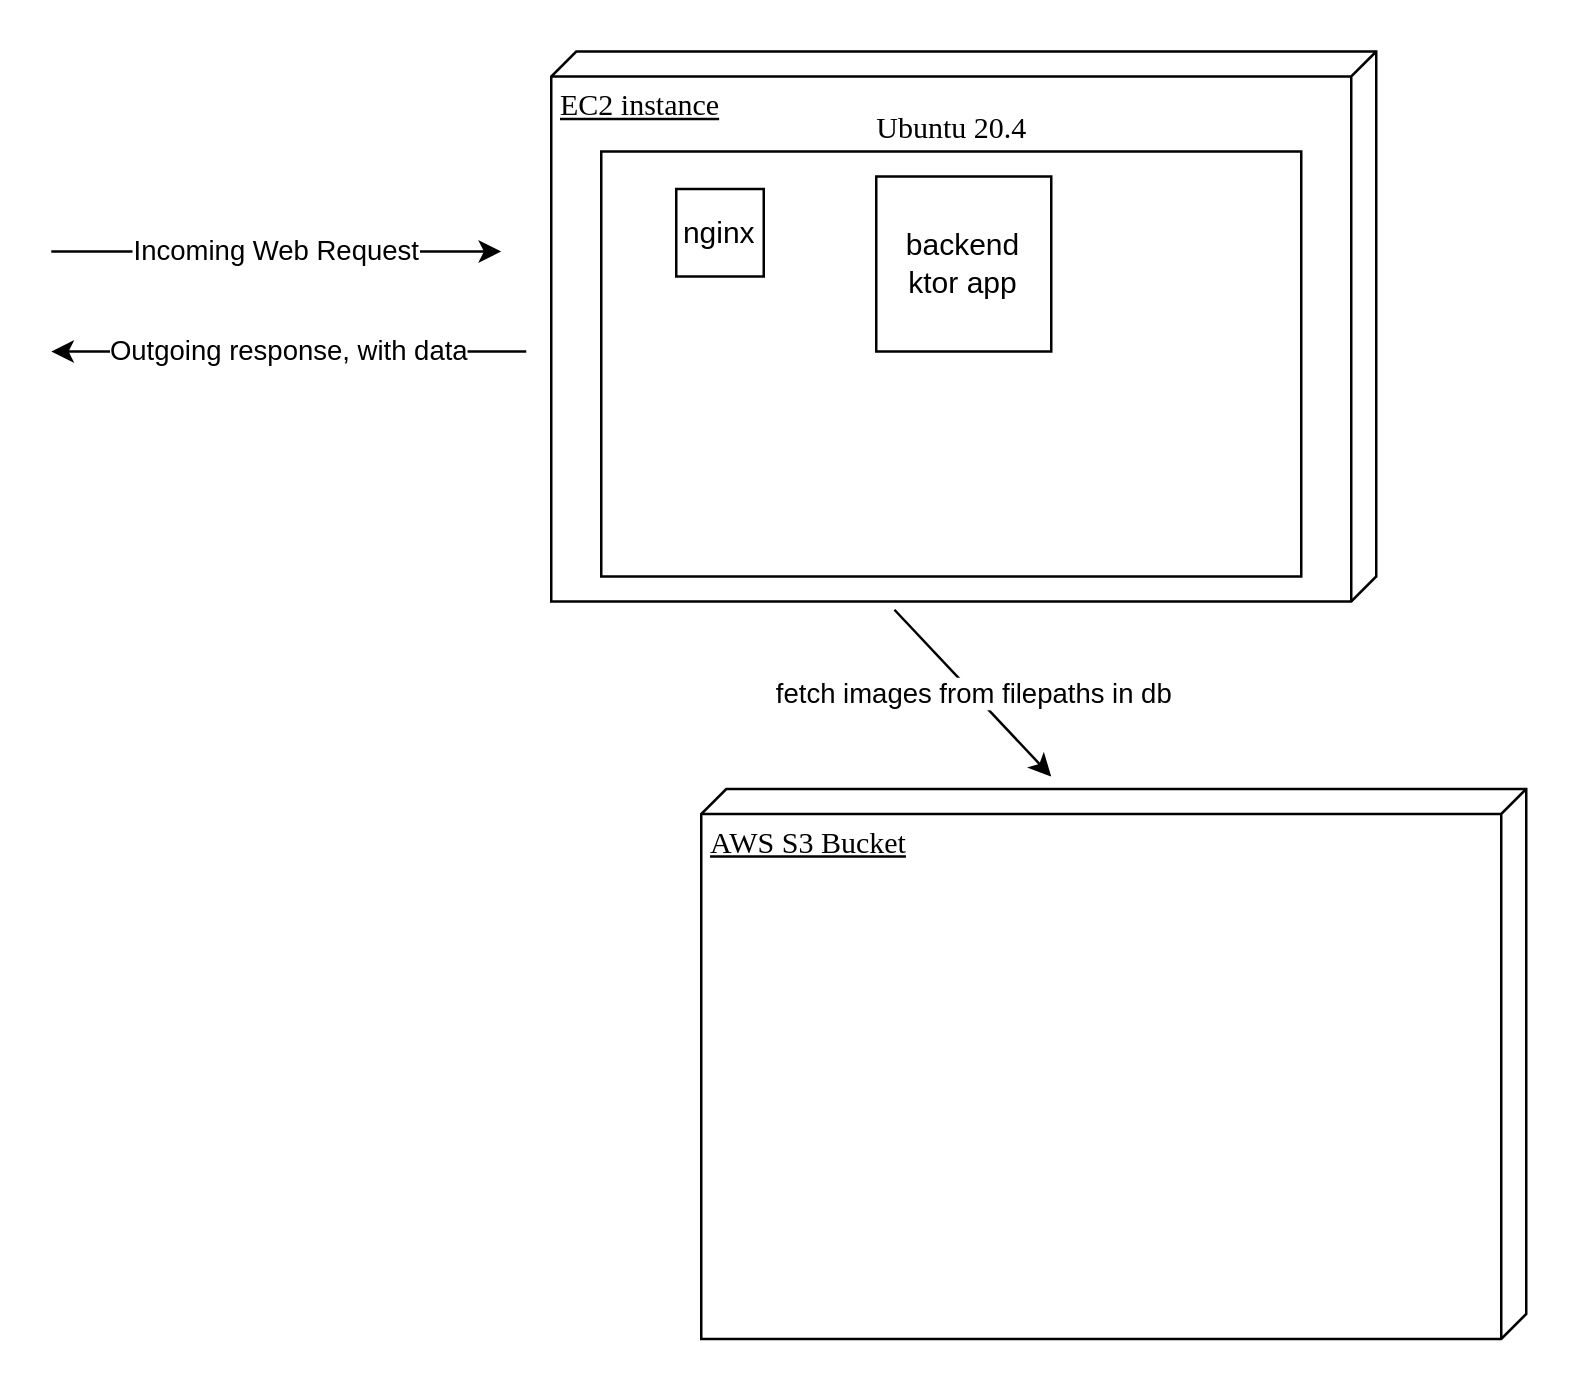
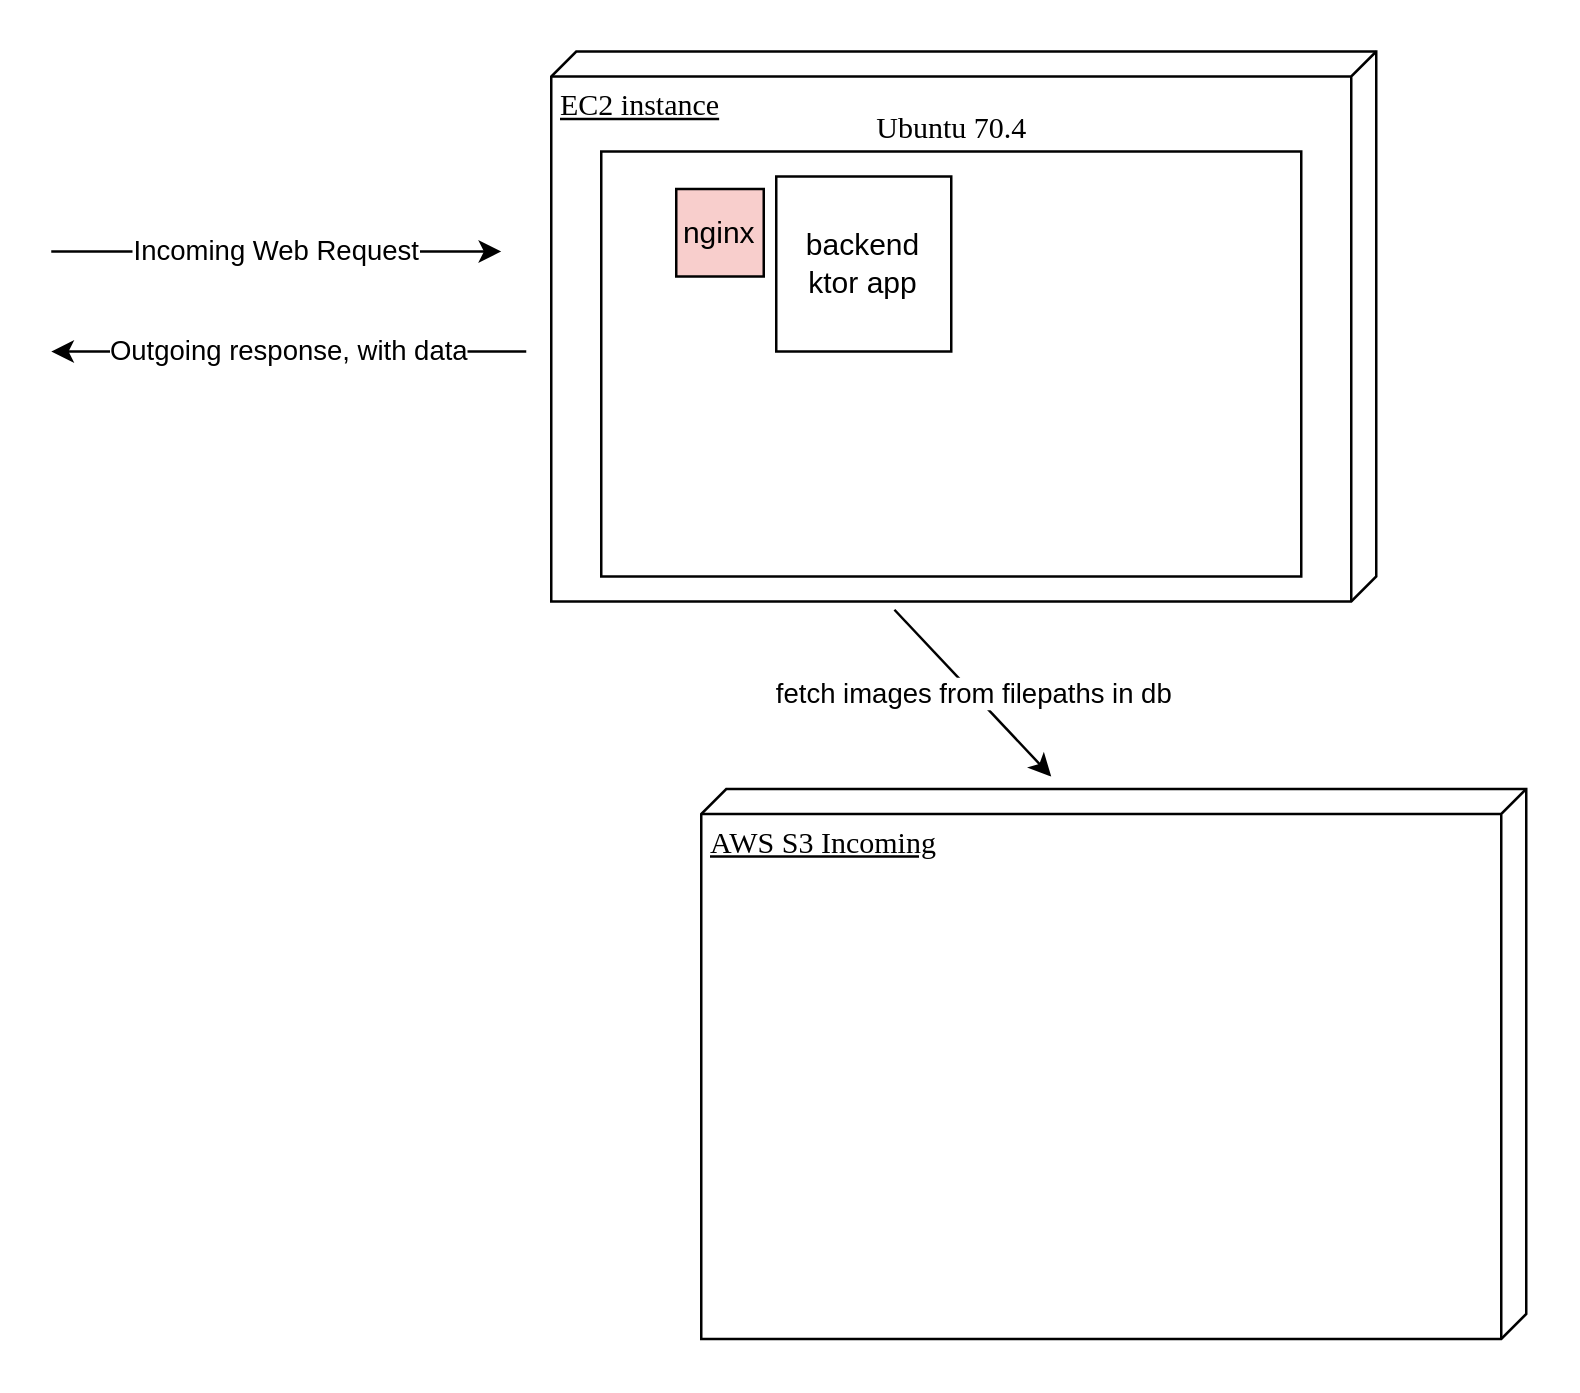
  <mxCell id="0" />
  <mxCell id="1" parent="0" />
  <mxCell id="2" value="EC2 instance" style="verticalAlign=top;align=left;spacingTop=8;spacingLeft=2;spacingRight=12;shape=cube;size=10;direction=south;fontStyle=4;html=1;rounded=0;shadow=0;comic=0;labelBackgroundColor=none;strokeWidth=1;fontFamily=Verdana;fontSize=12" parent="1" vertex="1"><mxGeometry x="220" y="20" width="330" height="220" as="geometry" /></mxCell>
- <mxCell id="3" value="Ubuntu 20.4" style="html=1;rounded=0;shadow=0;comic=0;labelBackgroundColor=none;strokeWidth=1;fontFamily=Verdana;fontSize=12;align=center;labelPosition=center;verticalLabelPosition=top;verticalAlign=bottom;" parent="1" vertex="1"><mxGeometry x="240" y="60" width="280" height="170" as="geometry" /></mxCell>
- <mxCell id="4" value="nginx" style="whiteSpace=wrap;html=1;aspect=fixed;" vertex="1" parent="1"><mxGeometry x="270" y="75" width="35" height="35" as="geometry" /></mxCell>
- <mxCell id="5" value="backend ktor app" style="whiteSpace=wrap;html=1;aspect=fixed;" vertex="1" parent="1"><mxGeometry x="350" y="70" width="70" height="70" as="geometry" /></mxCell>
+ <mxCell id="3" value="Ubuntu 70.4" style="html=1;rounded=0;shadow=0;comic=0;labelBackgroundColor=none;strokeWidth=1;fontFamily=Verdana;fontSize=12;align=center;labelPosition=center;verticalLabelPosition=top;verticalAlign=bottom;" parent="1" vertex="1"><mxGeometry x="240" y="60" width="280" height="170" as="geometry" /></mxCell>
+ <mxCell id="4" value="nginx" style="whiteSpace=wrap;html=1;aspect=fixed;fillColor=#f8cecc;" vertex="1" parent="1"><mxGeometry x="270" y="75" width="35" height="35" as="geometry" /></mxCell>
+ <mxCell id="5" value="backend ktor app" style="whiteSpace=wrap;html=1;aspect=fixed;" vertex="1" parent="1"><mxGeometry x="310" y="70" width="70" height="70" as="geometry" /></mxCell>
  <mxCell id="6" value="Incoming Web Request" style="endArrow=classic;html=1;rounded=0;" edge="1" parent="1"><mxGeometry width="50" height="50" relative="1" as="geometry"><mxPoint x="20" y="100" as="sourcePoint" /><mxPoint x="200" y="100" as="targetPoint" /></mxGeometry></mxCell>
  <mxCell id="7" value="Outgoing response, with data" style="edgeStyle=none;orthogonalLoop=1;jettySize=auto;html=1;rounded=0;" edge="1" parent="1"><mxGeometry width="100" relative="1" as="geometry"><mxPoint x="210" y="140" as="sourcePoint" /><mxPoint x="20" y="140" as="targetPoint" /><Array as="points" /></mxGeometry></mxCell>
  <mxCell id="8" value="fetch images from filepaths in db" style="endArrow=classic;html=1;rounded=0;exitX=1.015;exitY=0.584;exitDx=0;exitDy=0;exitPerimeter=0;" edge="1" parent="1" source="2"><mxGeometry width="50" height="50" relative="1" as="geometry"><mxPoint x="310" y="280" as="sourcePoint" /><mxPoint x="420" y="310" as="targetPoint" /></mxGeometry></mxCell>
- <mxCell id="9" value="AWS S3 Bucket" style="verticalAlign=top;align=left;spacingTop=8;spacingLeft=2;spacingRight=12;shape=cube;size=10;direction=south;fontStyle=4;html=1;rounded=0;shadow=0;comic=0;labelBackgroundColor=none;strokeWidth=1;fontFamily=Verdana;fontSize=12" vertex="1" parent="1"><mxGeometry x="280" y="315" width="330" height="220" as="geometry" /></mxCell>
+ <mxCell id="9" value="AWS S3 Incoming" style="verticalAlign=top;align=left;spacingTop=8;spacingLeft=2;spacingRight=12;shape=cube;size=10;direction=south;fontStyle=4;html=1;rounded=0;shadow=0;comic=0;labelBackgroundColor=none;strokeWidth=1;fontFamily=Verdana;fontSize=12" vertex="1" parent="1"><mxGeometry x="280" y="315" width="330" height="220" as="geometry" /></mxCell>
